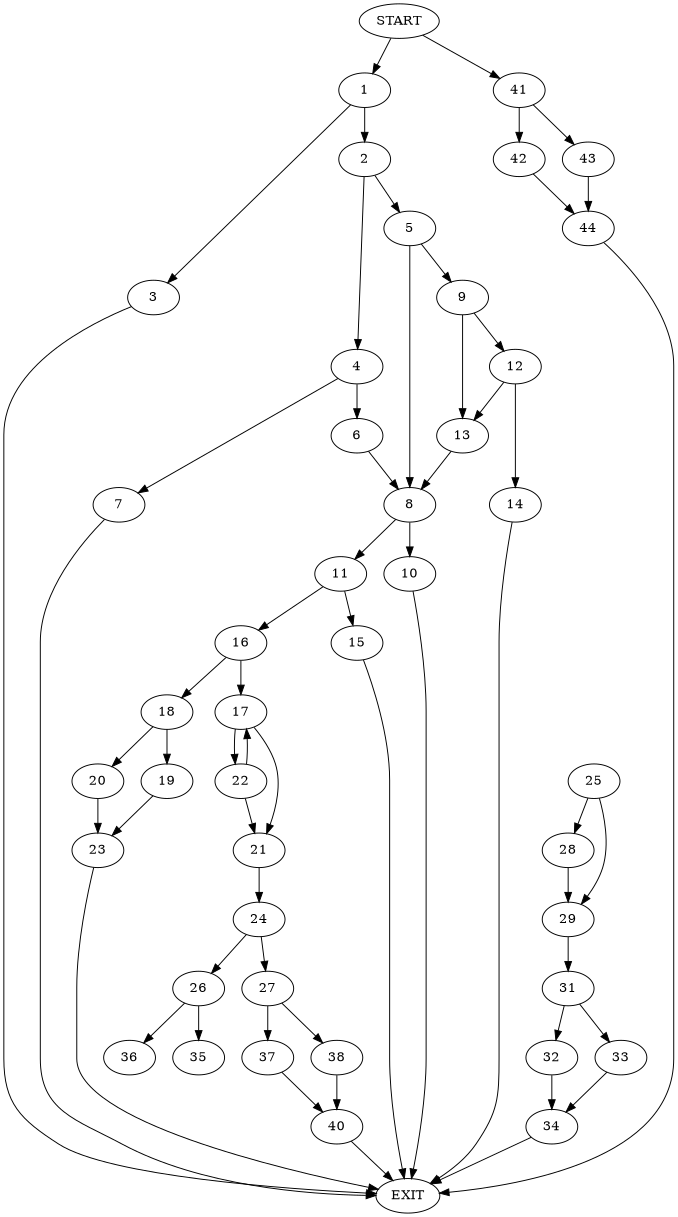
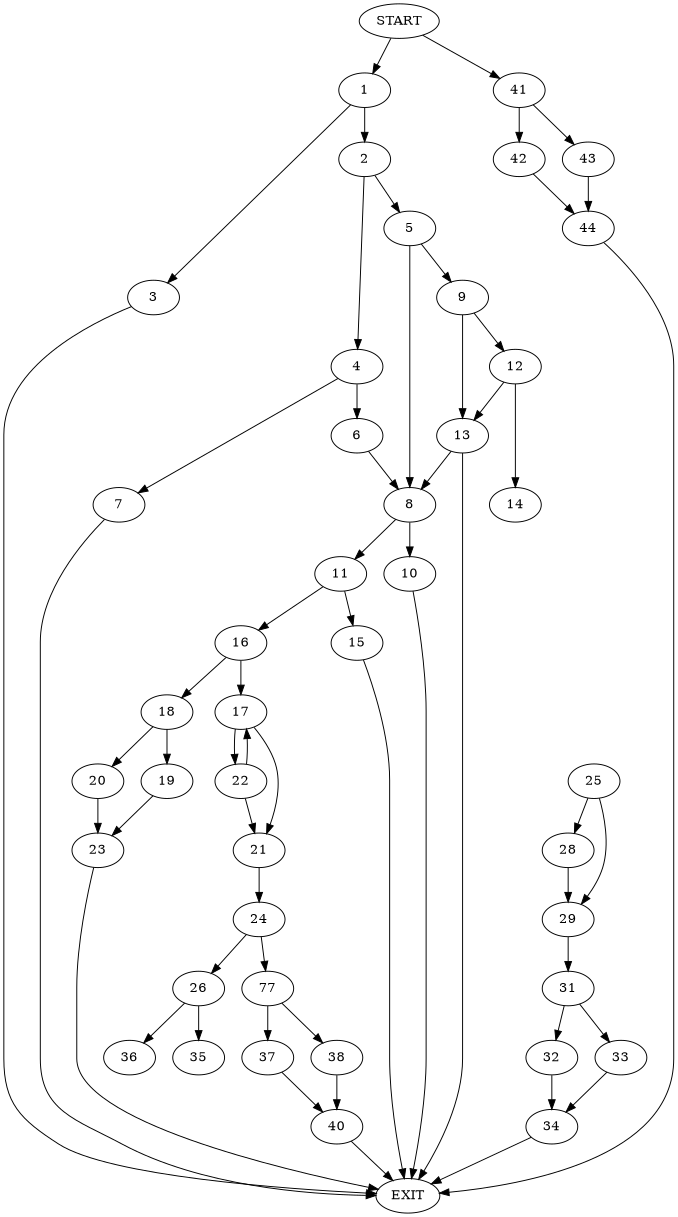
  digraph {
    n1 [label=START]
    1
    41
    2
    3
    42
    43
    n8 [label=EXIT]
    4
    5
    6
    7
    8
    9
    10
    11
    12
    13
    15
    16
    14
    17
    18
    21
    22
    19
    20
    24
    23
    26
-   27
+   27 [label=77]
    25
    28
    29
    35
    36
    37
    38
    31
    40
    32
    33
    34
    44
    n1 -> 1
    n1 -> 41
    1 -> 2
    1 -> 3
    41 -> 42
    41 -> 43
    2 -> 4
    2 -> 5
    3 -> n8
    42 -> 44
    43 -> 44
    4 -> 6
    4 -> 7
    5 -> 8
    5 -> 9
    6 -> 8
    7 -> n8
    8 -> 10
    8 -> 11
    9 -> 12
    9 -> 13
    10 -> n8
    11 -> 15
    11 -> 16
    12 -> 13
    12 -> 14
    13 -> 8
    15 -> n8
    16 -> 17
    16 -> 18
-   14 -> n8
+   13 -> n8
    17 -> 21
    17 -> 22
    18 -> 19
    18 -> 20
    21 -> 24
    22 -> 17
    22 -> 21
    19 -> 23
    20 -> 23
    24 -> 26
    24 -> 27
    23 -> n8
    26 -> 35
    26 -> 36
    27 -> 37
    27 -> 38
    25 -> 28
    25 -> 29
    28 -> 29
    29 -> 31
    37 -> 40
    38 -> 40
    31 -> 32
    31 -> 33
    40 -> n8
    32 -> 34
    33 -> 34
    34 -> n8
    44 -> n8
  }
